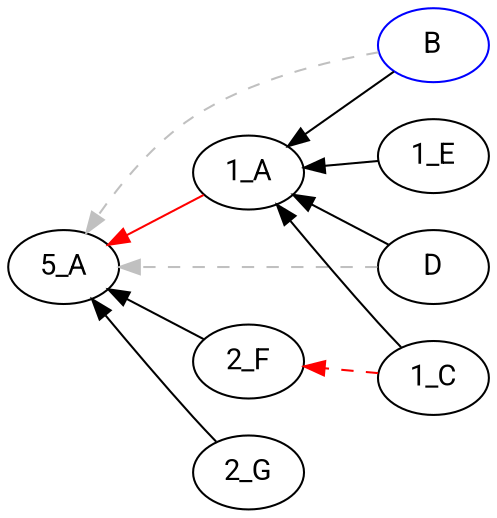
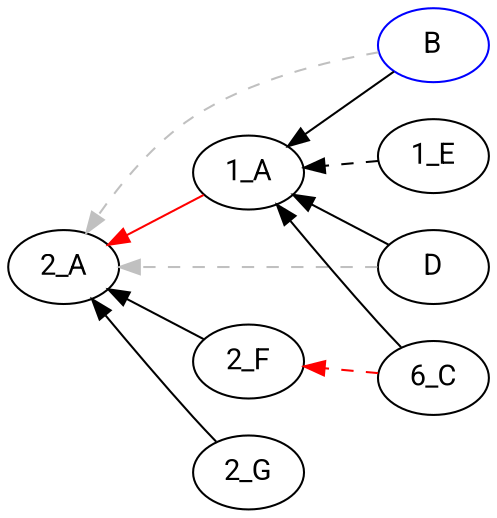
  digraph {
    fontname=Roboto
    rankdir=RL
    node [fontname=Roboto]
    edge [color=black fontname=Roboto style=filled]
    B [color=blue]
    "1_A"
-   "2_A" [label="5_A"]
+   "2_A"
    D [color=black]
-   "1_C"
+   "1_C" [label="6_C"]
    "2_F"
    "1_E"
    "2_G"
    B -> "1_A"
    B -> "2_A" [color=grey style=dashed]
    "1_A" -> "2_A" [color=red]
    D -> "1_A"
    D -> "2_A" [color=grey style=dashed]
    "1_C" -> "1_A"
    "1_C" -> "2_F" [color=red style=dashed]
    "2_F" -> "2_A"
-   "1_E" -> "1_A"
+   "1_E" -> "1_A" [style=dashed]
    "2_G" -> "2_A"
  }
